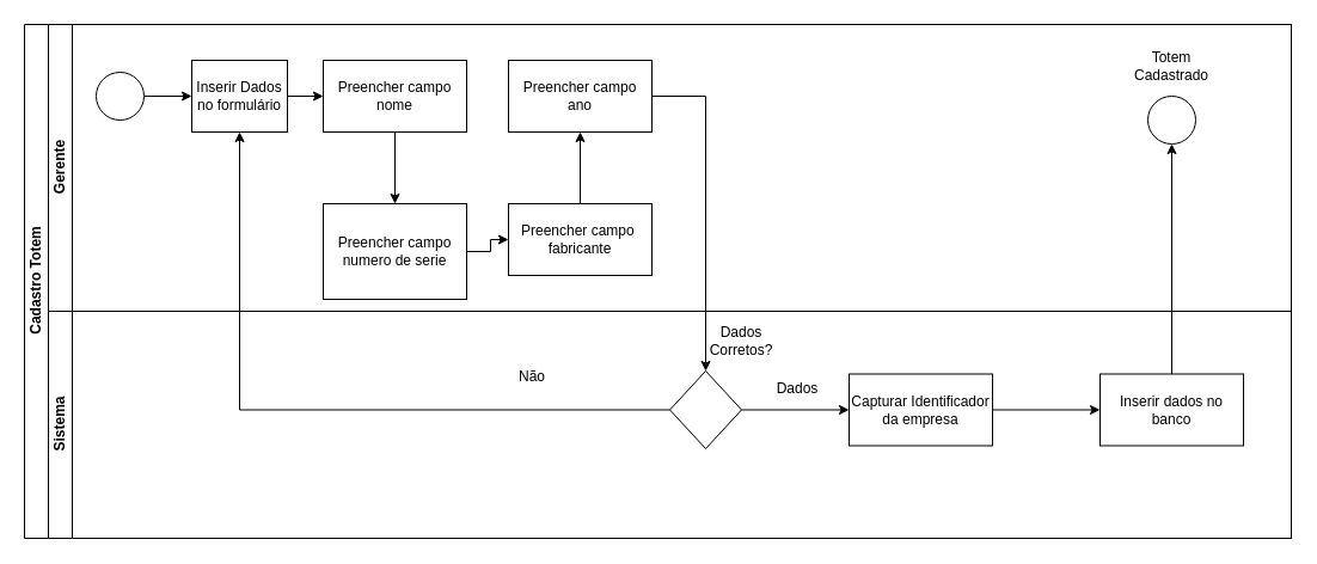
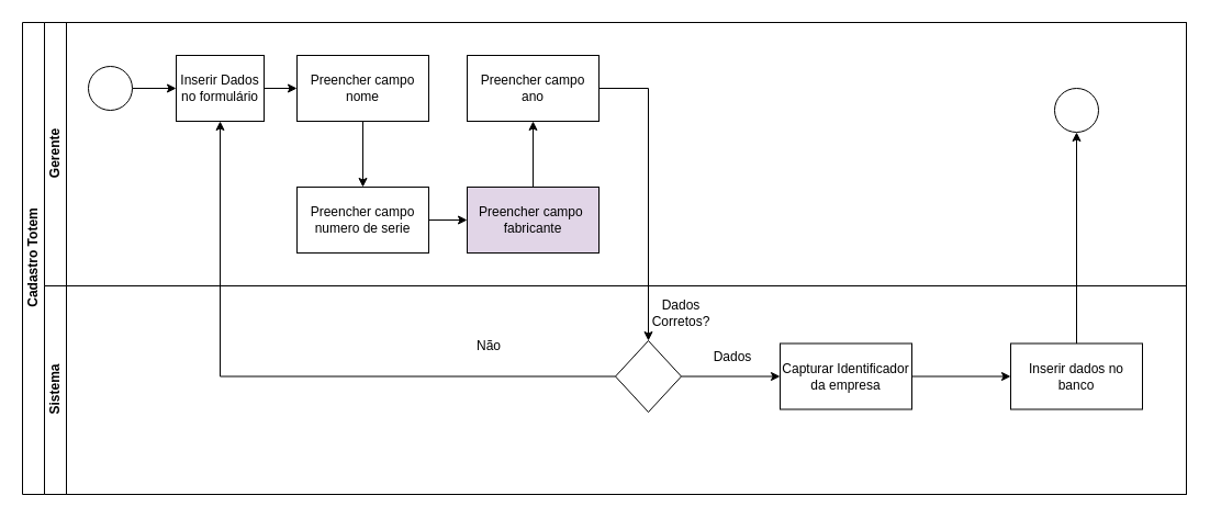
  <mxCell id="0" />
  <mxCell id="1" parent="0" />
  <mxCell id="2" value="Cadastro Totem" style="swimlane;html=1;childLayout=stackLayout;resizeParent=1;resizeParentMax=0;horizontal=0;startSize=20;horizontalStack=0;" parent="1" vertex="1"><mxGeometry x="20" y="20" width="1060" height="430" as="geometry" /></mxCell>
  <mxCell id="3" value="Gerente" style="swimlane;html=1;startSize=20;horizontal=0;" parent="2" vertex="1"><mxGeometry x="20" width="1040" height="240" as="geometry" /></mxCell>
  <mxCell id="4" value="" style="edgeStyle=orthogonalEdgeStyle;rounded=0;orthogonalLoop=1;jettySize=auto;html=1;" parent="3" source="5" target="7" edge="1"><mxGeometry relative="1" as="geometry" /></mxCell>
  <mxCell id="5" value="" style="ellipse;whiteSpace=wrap;html=1;" parent="3" vertex="1"><mxGeometry x="40" y="40" width="40" height="40" as="geometry" /></mxCell>
  <mxCell id="6" value="" style="edgeStyle=orthogonalEdgeStyle;rounded=0;orthogonalLoop=1;jettySize=auto;html=1;" parent="3" source="7" target="10" edge="1"><mxGeometry relative="1" as="geometry" /></mxCell>
  <mxCell id="7" value="Inserir Dados no formulário" style="rounded=0;whiteSpace=wrap;html=1;fontFamily=Helvetica;fontSize=12;fontColor=#000000;align=center;" parent="3" vertex="1"><mxGeometry x="120" y="30" width="80" height="60" as="geometry" /></mxCell>
  <mxCell id="8" value="" style="ellipse;whiteSpace=wrap;html=1;" parent="3" vertex="1"><mxGeometry x="920" y="60" width="40" height="40" as="geometry" /></mxCell>
  <mxCell id="9" value="" style="edgeStyle=orthogonalEdgeStyle;rounded=0;orthogonalLoop=1;jettySize=auto;html=1;" parent="3" source="10" target="12" edge="1"><mxGeometry relative="1" as="geometry" /></mxCell>
  <mxCell id="10" value="Preencher campo nome" style="whiteSpace=wrap;html=1;fontColor=#000000;rounded=0;" parent="3" vertex="1"><mxGeometry x="230" y="30" width="120" height="60" as="geometry" /></mxCell>
  <mxCell id="11" value="" style="edgeStyle=orthogonalEdgeStyle;rounded=0;orthogonalLoop=1;jettySize=auto;html=1;" parent="3" source="12" target="14" edge="1"><mxGeometry relative="1" as="geometry" /></mxCell>
- <mxCell id="12" value="Preencher campo&lt;div&gt;numero de serie&lt;/div&gt;" style="whiteSpace=wrap;html=1;fontColor=#000000;rounded=0;" parent="3" vertex="1"><mxGeometry x="230" y="150" width="120" height="80" as="geometry" /></mxCell>
+ <mxCell id="12" value="Preencher campo&lt;div&gt;numero de serie&lt;/div&gt;" style="whiteSpace=wrap;html=1;fontColor=#000000;rounded=0;" parent="3" vertex="1"><mxGeometry x="230" y="150" width="120" height="60" as="geometry" /></mxCell>
  <mxCell id="13" value="" style="edgeStyle=orthogonalEdgeStyle;rounded=0;orthogonalLoop=1;jettySize=auto;html=1;" parent="3" source="14" target="15" edge="1"><mxGeometry relative="1" as="geometry" /></mxCell>
- <mxCell id="14" value="Preencher campo&amp;nbsp;&lt;div&gt;fabricante&lt;/div&gt;" style="whiteSpace=wrap;html=1;fontColor=#000000;rounded=0;" parent="3" vertex="1"><mxGeometry x="385" y="150" width="120" height="60" as="geometry" /></mxCell>
+ <mxCell id="14" value="Preencher campo&amp;nbsp;&lt;div&gt;fabricante&lt;/div&gt;" style="whiteSpace=wrap;html=1;fontColor=#000000;rounded=0;fillColor=#e1d5e7;" parent="3" vertex="1"><mxGeometry x="385" y="150" width="120" height="60" as="geometry" /></mxCell>
  <mxCell id="15" value="Preencher campo&lt;div&gt;ano&lt;/div&gt;" style="whiteSpace=wrap;html=1;fontColor=#000000;rounded=0;" parent="3" vertex="1"><mxGeometry x="385" y="30" width="120" height="60" as="geometry" /></mxCell>
- <mxCell id="16" value="Totem Cadastrado" style="text;html=1;align=center;verticalAlign=middle;whiteSpace=wrap;rounded=0;" vertex="1" parent="3"><mxGeometry x="910" y="20" width="60" height="30" as="geometry" /></mxCell>
  <mxCell id="17" style="edgeStyle=orthogonalEdgeStyle;rounded=0;orthogonalLoop=1;jettySize=auto;html=1;exitX=1;exitY=0.5;exitDx=0;exitDy=0;entryX=0.5;entryY=0;entryDx=0;entryDy=0;" parent="2" source="15" target="21" edge="1"><mxGeometry relative="1" as="geometry" /></mxCell>
  <mxCell id="18" style="edgeStyle=orthogonalEdgeStyle;rounded=0;orthogonalLoop=1;jettySize=auto;html=1;exitX=0;exitY=0.5;exitDx=0;exitDy=0;entryX=0.5;entryY=1;entryDx=0;entryDy=0;" parent="2" source="21" target="7" edge="1"><mxGeometry relative="1" as="geometry" /></mxCell>
  <mxCell id="19" value="Sistema" style="swimlane;html=1;startSize=20;horizontal=0;" parent="2" vertex="1"><mxGeometry x="20" y="240" width="1040" height="190" as="geometry" /></mxCell>
  <mxCell id="20" value="" style="edgeStyle=orthogonalEdgeStyle;rounded=0;orthogonalLoop=1;jettySize=auto;html=1;" parent="19" source="21" target="24" edge="1"><mxGeometry relative="1" as="geometry" /></mxCell>
  <mxCell id="21" value="" style="rhombus;whiteSpace=wrap;html=1;fontColor=#000000;rounded=0;" parent="19" vertex="1"><mxGeometry x="520" y="50" width="60" height="65" as="geometry" /></mxCell>
  <mxCell id="22" value="Dados Corretos?" style="text;html=1;align=center;verticalAlign=middle;whiteSpace=wrap;rounded=0;" parent="19" vertex="1"><mxGeometry x="550" y="10" width="60" height="30" as="geometry" /></mxCell>
  <mxCell id="23" value="" style="edgeStyle=orthogonalEdgeStyle;rounded=0;orthogonalLoop=1;jettySize=auto;html=1;" parent="19" source="24" target="27" edge="1"><mxGeometry relative="1" as="geometry" /></mxCell>
  <mxCell id="24" value="Capturar Identificador da empresa" style="whiteSpace=wrap;html=1;fontColor=#000000;rounded=0;" parent="19" vertex="1"><mxGeometry x="670" y="52.5" width="120" height="60" as="geometry" /></mxCell>
  <mxCell id="25" value="Dados" style="text;html=1;align=center;verticalAlign=middle;whiteSpace=wrap;rounded=0;" parent="19" vertex="1"><mxGeometry x="597" y="50" width="60" height="30" as="geometry" /></mxCell>
  <mxCell id="26" value="Não" style="text;html=1;align=center;verticalAlign=middle;whiteSpace=wrap;rounded=0;" parent="19" vertex="1"><mxGeometry x="375" y="40" width="60" height="30" as="geometry" /></mxCell>
  <mxCell id="27" value="Inserir dados no banco" style="whiteSpace=wrap;html=1;fontColor=#000000;rounded=0;" parent="19" vertex="1"><mxGeometry x="880" y="52.5" width="120" height="60" as="geometry" /></mxCell>
  <mxCell id="28" style="edgeStyle=orthogonalEdgeStyle;rounded=0;orthogonalLoop=1;jettySize=auto;html=1;exitX=0.5;exitY=0;exitDx=0;exitDy=0;entryX=0.5;entryY=1;entryDx=0;entryDy=0;" parent="2" source="27" target="8" edge="1"><mxGeometry relative="1" as="geometry" /></mxCell>
